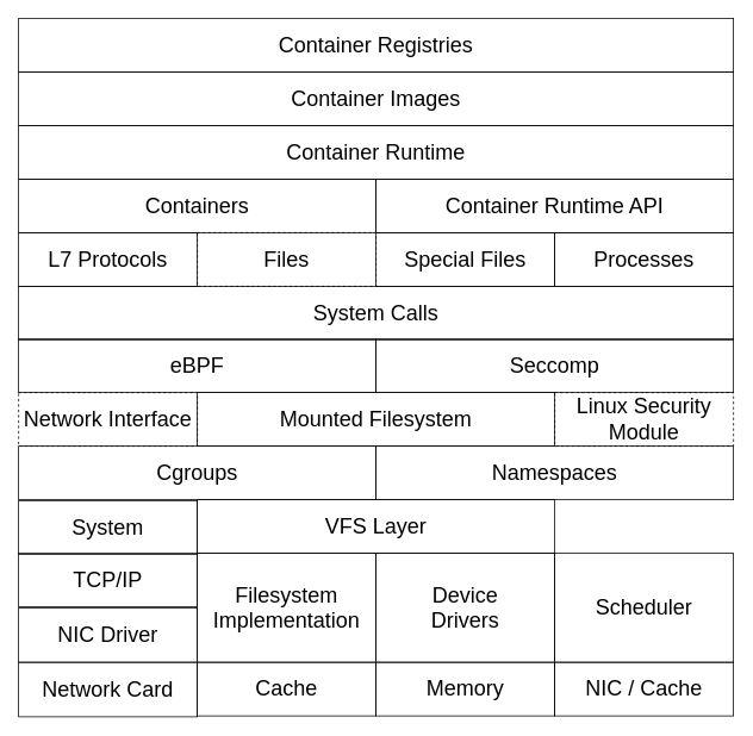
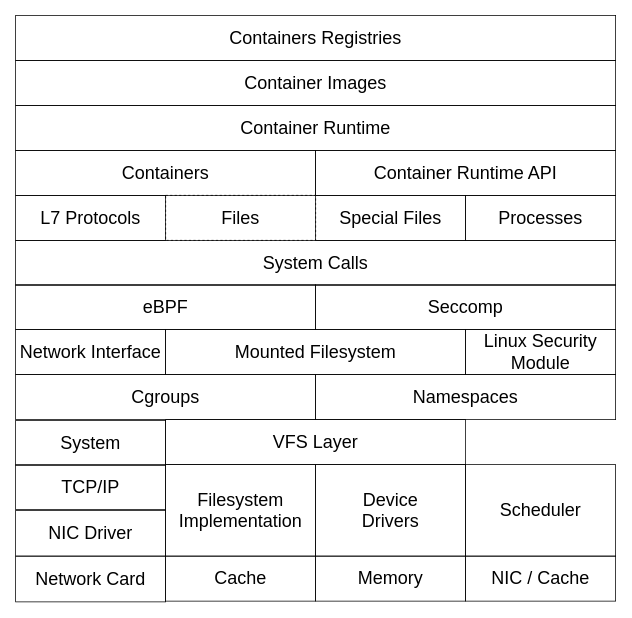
  <mxCell id="0" />
  <mxCell id="1" parent="0" />
- <mxCell id="2" value="&lt;font style=&quot;font-size: 24px;&quot;&gt;Container Registries&lt;/font&gt;" style="rounded=0;whiteSpace=wrap;html=1;fillColor=none;" parent="1" vertex="1"><mxGeometry x="20" y="20" width="800" height="60" as="geometry" /></mxCell>
+ <mxCell id="2" value="&lt;font style=&quot;font-size: 24px;&quot;&gt;Containers Registries&lt;/font&gt;" style="rounded=0;whiteSpace=wrap;html=1;fillColor=none;" parent="1" vertex="1"><mxGeometry x="20" y="20" width="800" height="60" as="geometry" /></mxCell>
  <mxCell id="3" value="&lt;font style=&quot;font-size: 24px;&quot;&gt;Container Images&lt;/font&gt;" style="rounded=0;whiteSpace=wrap;html=1;fillColor=none;" parent="1" vertex="1"><mxGeometry x="20" y="80" width="800" height="60" as="geometry" /></mxCell>
  <mxCell id="4" value="&lt;font style=&quot;font-size: 24px;&quot;&gt;Container Runtime&lt;/font&gt;" style="rounded=0;whiteSpace=wrap;html=1;fillColor=none;" parent="1" vertex="1"><mxGeometry x="20" y="140" width="800" height="60" as="geometry" /></mxCell>
  <mxCell id="5" value="&lt;font style=&quot;font-size: 24px;&quot;&gt;Containers&lt;/font&gt;" style="rounded=0;whiteSpace=wrap;html=1;fillColor=none;" parent="1" vertex="1"><mxGeometry x="20" y="200" width="400" height="60" as="geometry" /></mxCell>
  <mxCell id="6" value="&lt;font style=&quot;font-size: 24px;&quot;&gt;Container Runtime API&lt;/font&gt;" style="rounded=0;whiteSpace=wrap;html=1;fillColor=none;" parent="1" vertex="1"><mxGeometry x="420" y="200" width="400" height="60" as="geometry" /></mxCell>
  <mxCell id="7" value="&lt;span style=&quot;font-size: 24px;&quot;&gt;L7 Protocols&lt;/span&gt;" style="rounded=0;whiteSpace=wrap;html=1;fillColor=none;" parent="1" vertex="1"><mxGeometry x="20" y="260" width="200" height="60" as="geometry" /></mxCell>
  <mxCell id="8" value="&lt;span style=&quot;font-size: 24px;&quot;&gt;Files&lt;/span&gt;" style="rounded=0;whiteSpace=wrap;html=1;fillColor=none;dashed=1;" parent="1" vertex="1"><mxGeometry x="220" y="260" width="200" height="60" as="geometry" /></mxCell>
  <mxCell id="9" value="&lt;span style=&quot;font-size: 24px;&quot;&gt;Special Files&lt;/span&gt;" style="rounded=0;whiteSpace=wrap;html=1;fillColor=none;" parent="1" vertex="1"><mxGeometry x="420" y="260" width="200" height="60" as="geometry" /></mxCell>
  <mxCell id="10" value="&lt;span style=&quot;font-size: 24px;&quot;&gt;Processes&lt;/span&gt;" style="rounded=0;whiteSpace=wrap;html=1;fillColor=none;" parent="1" vertex="1"><mxGeometry x="620" y="260" width="200" height="60" as="geometry" /></mxCell>
  <mxCell id="11" value="&lt;span style=&quot;font-size: 24px;&quot;&gt;Cgroups&lt;/span&gt;" style="rounded=0;whiteSpace=wrap;html=1;fillColor=none;" parent="1" vertex="1"><mxGeometry x="20" y="499" width="400" height="60" as="geometry" /></mxCell>
- <mxCell id="12" value="&lt;span style=&quot;font-size: 24px;&quot;&gt;Network Interface&lt;/span&gt;" style="rounded=0;whiteSpace=wrap;html=1;fillColor=none;dashed=1;" parent="1" vertex="1"><mxGeometry x="20" y="439" width="200" height="60" as="geometry" /></mxCell>
+ <mxCell id="12" value="&lt;span style=&quot;font-size: 24px;&quot;&gt;Network Interface&lt;/span&gt;" style="rounded=0;whiteSpace=wrap;html=1;fillColor=none;" parent="1" vertex="1"><mxGeometry x="20" y="439" width="200" height="60" as="geometry" /></mxCell>
  <mxCell id="13" value="&lt;span style=&quot;font-size: 24px;&quot;&gt;Mounted Filesystem&lt;/span&gt;" style="rounded=0;whiteSpace=wrap;html=1;fillColor=none;" parent="1" vertex="1"><mxGeometry x="220" y="439" width="400" height="60" as="geometry" /></mxCell>
- <mxCell id="14" value="&lt;span style=&quot;font-size: 24px;&quot;&gt;Linux Security Module&lt;/span&gt;" style="rounded=0;whiteSpace=wrap;html=1;fillColor=none;dashed=1;" parent="1" vertex="1"><mxGeometry x="620" y="439" width="200" height="60" as="geometry" /></mxCell>
+ <mxCell id="14" value="&lt;span style=&quot;font-size: 24px;&quot;&gt;Linux Security Module&lt;/span&gt;" style="rounded=0;whiteSpace=wrap;html=1;fillColor=none;" parent="1" vertex="1"><mxGeometry x="620" y="439" width="200" height="60" as="geometry" /></mxCell>
  <mxCell id="15" value="&lt;span style=&quot;font-size: 24px;&quot;&gt;System&lt;/span&gt;" style="rounded=0;whiteSpace=wrap;html=1;fillColor=none;" parent="1" vertex="1"><mxGeometry x="20" y="560" width="200" height="60" as="geometry" /></mxCell>
  <mxCell id="16" value="&lt;span style=&quot;font-size: 24px;&quot;&gt;VFS Layer&lt;/span&gt;" style="rounded=0;whiteSpace=wrap;html=1;fillColor=none;" parent="1" vertex="1"><mxGeometry x="220" y="559" width="400" height="60" as="geometry" /></mxCell>
  <mxCell id="17" value="&lt;span style=&quot;font-size: 24px;&quot;&gt;Namespaces&lt;/span&gt;" style="rounded=0;whiteSpace=wrap;html=1;fillColor=none;" parent="1" vertex="1"><mxGeometry x="420" y="499" width="400" height="60" as="geometry" /></mxCell>
  <mxCell id="18" value="&lt;span style=&quot;font-size: 24px;&quot;&gt;TCP/IP&lt;/span&gt;" style="rounded=0;whiteSpace=wrap;html=1;fillColor=none;" parent="1" vertex="1"><mxGeometry x="20" y="619" width="200" height="60" as="geometry" /></mxCell>
  <mxCell id="19" value="&lt;span style=&quot;font-size: 24px;&quot;&gt;NIC Driver&lt;/span&gt;" style="rounded=0;whiteSpace=wrap;html=1;fillColor=none;" parent="1" vertex="1"><mxGeometry x="20" y="680" width="200" height="61" as="geometry" /></mxCell>
  <mxCell id="20" value="&lt;span style=&quot;font-size: 24px;&quot;&gt;Scheduler&lt;/span&gt;" style="rounded=0;whiteSpace=wrap;html=1;fillColor=none;" parent="1" vertex="1"><mxGeometry x="620" y="619" width="200" height="122" as="geometry" /></mxCell>
  <mxCell id="21" value="&lt;span style=&quot;font-size: 24px;&quot;&gt;Filesystem&lt;/span&gt;&lt;div&gt;&lt;span style=&quot;font-size: 24px;&quot;&gt;Implementation&lt;/span&gt;&lt;/div&gt;" style="rounded=0;whiteSpace=wrap;html=1;fillColor=none;" parent="1" vertex="1"><mxGeometry x="220" y="619" width="200" height="122" as="geometry" /></mxCell>
  <mxCell id="22" value="&lt;span style=&quot;font-size: 24px;&quot;&gt;Device&lt;/span&gt;&lt;div&gt;&lt;span style=&quot;font-size: 24px;&quot;&gt;Drivers&lt;/span&gt;&lt;/div&gt;" style="rounded=0;whiteSpace=wrap;html=1;fillColor=none;" parent="1" vertex="1"><mxGeometry x="420" y="619" width="200" height="122" as="geometry" /></mxCell>
  <mxCell id="23" value="&lt;span style=&quot;font-size: 24px;&quot;&gt;Network Card&lt;/span&gt;" style="rounded=0;whiteSpace=wrap;html=1;fillColor=none;" parent="1" vertex="1"><mxGeometry x="20" y="741" width="200" height="61" as="geometry" /></mxCell>
  <mxCell id="24" value="&lt;span style=&quot;font-size: 24px;&quot;&gt;Cache&lt;/span&gt;" style="rounded=0;whiteSpace=wrap;html=1;fillColor=none;" parent="1" vertex="1"><mxGeometry x="220" y="741" width="200" height="60" as="geometry" /></mxCell>
  <mxCell id="25" value="&lt;span style=&quot;font-size: 24px;&quot;&gt;Memory&lt;/span&gt;" style="rounded=0;whiteSpace=wrap;html=1;fillColor=none;" parent="1" vertex="1"><mxGeometry x="420" y="741" width="200" height="60" as="geometry" /></mxCell>
  <mxCell id="26" value="&lt;span style=&quot;font-size: 24px;&quot;&gt;NIC / Cache&lt;/span&gt;" style="rounded=0;whiteSpace=wrap;html=1;fillColor=none;" parent="1" vertex="1"><mxGeometry x="620" y="741" width="200" height="60" as="geometry" /></mxCell>
  <mxCell id="27" value="&lt;font style=&quot;font-size: 24px;&quot;&gt;System Calls&lt;/font&gt;" style="rounded=0;whiteSpace=wrap;html=1;fillColor=none;" parent="1" vertex="1"><mxGeometry x="20" y="320" width="800" height="60" as="geometry" /></mxCell>
  <mxCell id="28" value="&lt;font style=&quot;font-size: 24px;&quot;&gt;Seccomp&lt;/font&gt;" style="rounded=0;whiteSpace=wrap;html=1;fillColor=none;" parent="1" vertex="1"><mxGeometry x="420" y="379" width="400" height="60" as="geometry" /></mxCell>
  <mxCell id="29" value="&lt;font style=&quot;font-size: 24px;&quot;&gt;eBPF&lt;/font&gt;" style="rounded=0;whiteSpace=wrap;html=1;fillColor=none;" parent="1" vertex="1"><mxGeometry x="20" y="379" width="400" height="60" as="geometry" /></mxCell>
